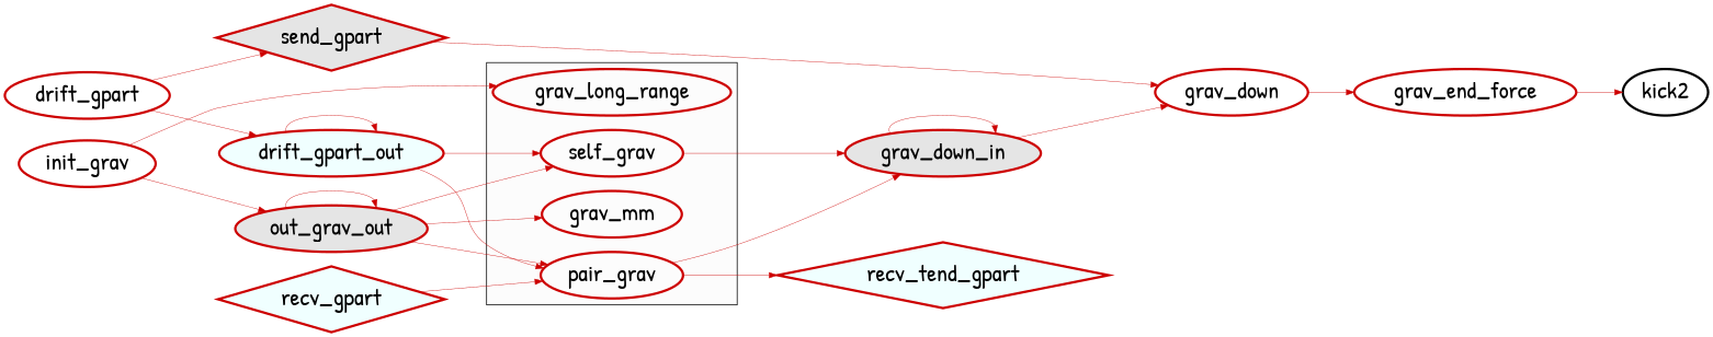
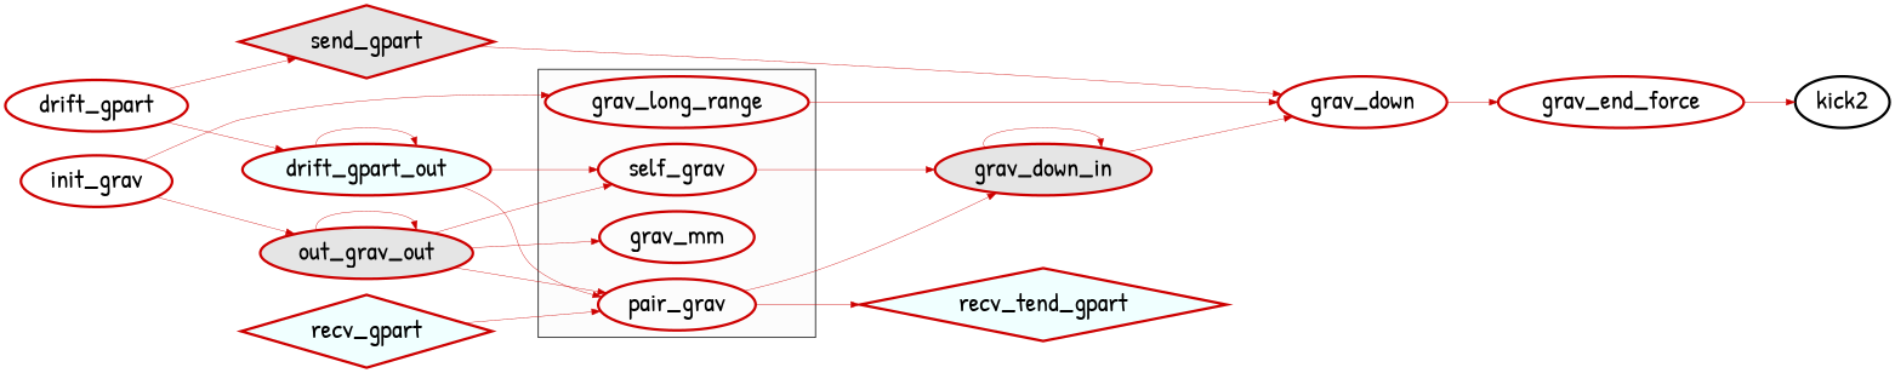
  digraph {
    compound=true
    fontname="Patrick Hand"
    rankdir=LR
    ranksep=0.8
    node [color=red3 fontname="Patrick Hand" fontsize=30 nodesep=0.15 penwidth=3.]
    edge [color=red3 fontcolor=red3 fontname="Patrick Hand" fontsize=0 penwidth=0.5]
    self_grav
    pair_grav
    grav_long_range
    grav_mm
    grav_down_in [fillcolor=grey90 style=filled]
    recv_tend_gpart [fillcolor=azure shape=diamond style=filled]
    grav_down
    init_grav
    n9 [fillcolor=grey90 label=out_grav_out style=filled]
    drift_gpart_out [fillcolor=azure style=filled]
    drift_gpart
    send_gpart [fillcolor=grey90 shape=diamond style=filled]
    kick2 [color=black]
    grav_end_force
    recv_gpart [fillcolor=azure shape=diamond style=filled]
    subgraph cluster_1 {
      bgcolor=grey99
      self_grav
      pair_grav
      grav_long_range
      grav_mm
    }
    self_grav -> grav_down_in
    pair_grav -> grav_down_in
    pair_grav -> recv_tend_gpart
+   grav_long_range -> grav_down
    grav_down_in -> grav_down_in
    grav_down_in -> grav_down
    grav_down -> grav_end_force
    init_grav -> grav_long_range
    init_grav -> n9
    n9 -> self_grav
    n9 -> pair_grav
    n9 -> grav_mm
    n9 -> n9
    drift_gpart_out -> self_grav
    drift_gpart_out -> pair_grav
    drift_gpart_out -> drift_gpart_out
    drift_gpart -> drift_gpart_out
    drift_gpart -> send_gpart
    send_gpart -> grav_down
    grav_end_force -> kick2
    recv_gpart -> pair_grav
  }
